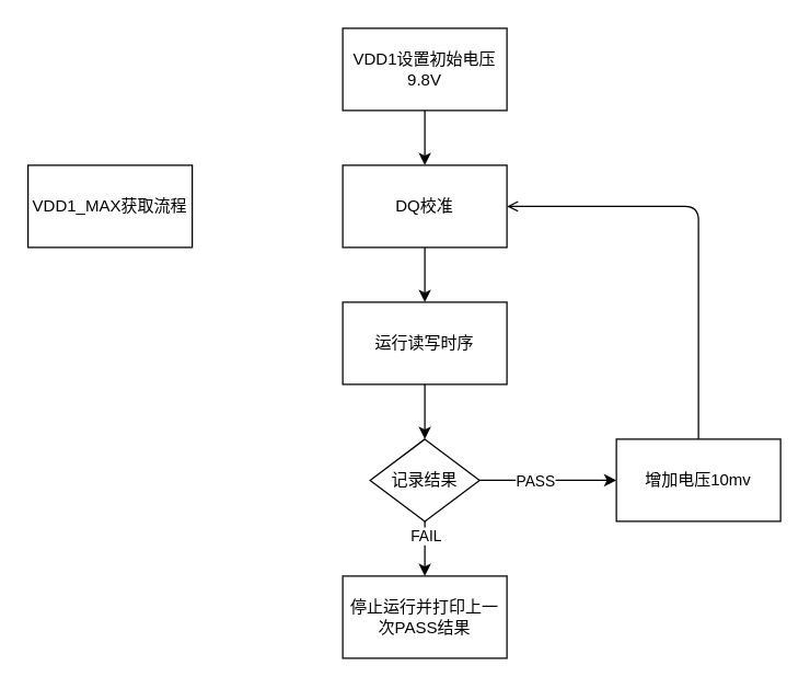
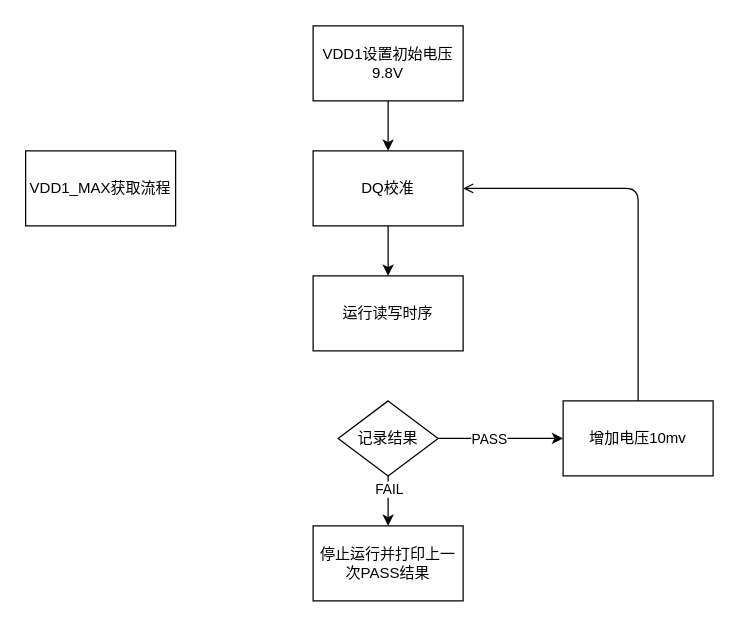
  <mxCell id="0" />
  <mxCell id="1" parent="0" />
  <mxCell id="2" value="" style="edgeStyle=none;html=1;" edge="1" parent="1" source="3" target="10"><mxGeometry relative="1" as="geometry" /></mxCell>
  <mxCell id="3" value="VDD1设置初始电压9.8V" style="rounded=0;whiteSpace=wrap;html=1;" vertex="1" parent="1"><mxGeometry x="250" y="20" width="120" height="60" as="geometry" /></mxCell>
- <mxCell id="4" value="" style="edgeStyle=none;html=1;" edge="1" parent="1" source="5" target="15"><mxGeometry relative="1" as="geometry" /></mxCell>
  <mxCell id="5" value="运行读写时序" style="rounded=0;whiteSpace=wrap;html=1;" vertex="1" parent="1"><mxGeometry x="250" y="220" width="120" height="60" as="geometry" /></mxCell>
  <mxCell id="6" style="edgeStyle=none;html=1;entryX=1;entryY=0.5;entryDx=0;entryDy=0;endArrow=open;" edge="1" parent="1" source="7" target="10"><mxGeometry relative="1" as="geometry"><Array as="points"><mxPoint x="510" y="150" /></Array></mxGeometry></mxCell>
  <mxCell id="7" value="增加电压10mv" style="rounded=0;whiteSpace=wrap;html=1;" vertex="1" parent="1"><mxGeometry x="450" y="320" width="120" height="60" as="geometry" /></mxCell>
  <mxCell id="8" value="VDD1_MAX获取流程" style="rounded=0;whiteSpace=wrap;html=1;" vertex="1" parent="1"><mxGeometry x="20" y="120" width="120" height="60" as="geometry" /></mxCell>
  <mxCell id="9" value="" style="edgeStyle=none;html=1;" edge="1" parent="1" source="10" target="5"><mxGeometry relative="1" as="geometry" /></mxCell>
  <mxCell id="10" value="DQ校准" style="rounded=0;whiteSpace=wrap;html=1;" vertex="1" parent="1"><mxGeometry x="250" y="120" width="120" height="60" as="geometry" /></mxCell>
  <mxCell id="11" value="" style="edgeStyle=none;html=1;" edge="1" parent="1" source="15" target="7"><mxGeometry relative="1" as="geometry" /></mxCell>
  <mxCell id="12" value="PASS" style="edgeLabel;html=1;align=center;verticalAlign=middle;resizable=0;points=[];" vertex="1" connectable="0" parent="11"><mxGeometry x="-0.602" y="-4" relative="1" as="geometry"><mxPoint x="20" y="-4" as="offset" /></mxGeometry></mxCell>
  <mxCell id="13" value="" style="edgeStyle=none;html=1;entryX=0.5;entryY=0;entryDx=0;entryDy=0;" edge="1" parent="1" source="15" target="16"><mxGeometry relative="1" as="geometry"><mxPoint x="310" y="500" as="targetPoint" /></mxGeometry></mxCell>
  <mxCell id="14" value="FAIL" style="edgeLabel;html=1;align=center;verticalAlign=middle;resizable=0;points=[];" vertex="1" connectable="0" parent="13"><mxGeometry x="-0.695" y="-2" relative="1" as="geometry"><mxPoint x="2" y="4" as="offset" /></mxGeometry></mxCell>
  <mxCell id="15" value="记录结果" style="rhombus;whiteSpace=wrap;html=1;" vertex="1" parent="1"><mxGeometry x="270" y="320" width="80" height="60" as="geometry" /></mxCell>
  <mxCell id="16" value="停止运行并打印上一次PASS结果" style="rounded=0;whiteSpace=wrap;html=1;" vertex="1" parent="1"><mxGeometry x="250" y="420" width="120" height="60" as="geometry" /></mxCell>
